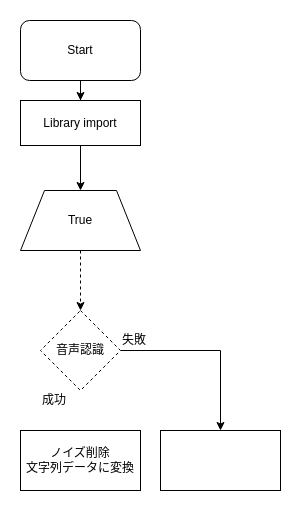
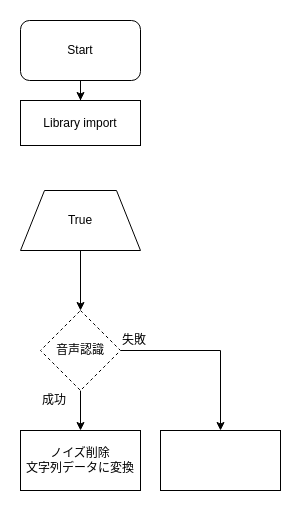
  <mxCell id="0" />
  <mxCell id="1" parent="0" />
+ <mxCell id="2" value="" style="edgeStyle=orthogonalEdgeStyle;rounded=0;orthogonalLoop=1;jettySize=auto;html=1;" edge="1" parent="1" source="4" target="10"><mxGeometry relative="1" as="geometry" /></mxCell>
  <mxCell id="3" style="edgeStyle=orthogonalEdgeStyle;rounded=0;orthogonalLoop=1;jettySize=auto;html=1;entryX=0.5;entryY=0;entryDx=0;entryDy=0;" edge="1" parent="1" source="4" target="9"><mxGeometry relative="1" as="geometry" /></mxCell>
  <mxCell id="4" value="音声認識" style="rhombus;whiteSpace=wrap;html=1;dashed=1;" vertex="1" parent="1"><mxGeometry x="40" y="310" width="80" height="80" as="geometry" /></mxCell>
  <mxCell id="5" value="" style="edgeStyle=orthogonalEdgeStyle;rounded=0;orthogonalLoop=1;jettySize=auto;html=1;" edge="1" parent="1" source="6" target="8"><mxGeometry relative="1" as="geometry" /></mxCell>
  <mxCell id="6" value="Start" style="rounded=1;whiteSpace=wrap;html=1;" vertex="1" parent="1"><mxGeometry x="20" y="20" width="120" height="60" as="geometry" /></mxCell>
- <mxCell id="7" value="" style="edgeStyle=orthogonalEdgeStyle;rounded=0;orthogonalLoop=1;jettySize=auto;html=1;" edge="1" parent="1" source="8" target="14"><mxGeometry relative="1" as="geometry" /></mxCell>
  <mxCell id="8" value="Library import" style="rounded=0;whiteSpace=wrap;html=1;" vertex="1" parent="1"><mxGeometry x="20" y="100" width="120" height="45" as="geometry" /></mxCell>
  <mxCell id="9" value="" style="rounded=0;whiteSpace=wrap;html=1;" vertex="1" parent="1"><mxGeometry x="160" y="430" width="120" height="60" as="geometry" /></mxCell>
  <mxCell id="10" value="ノイズ削除&lt;br&gt;文字列データに変換" style="rounded=0;whiteSpace=wrap;html=1;" vertex="1" parent="1"><mxGeometry x="20" y="430" width="120" height="60" as="geometry" /></mxCell>
  <mxCell id="11" value="成功" style="text;html=1;resizable=0;points=[];autosize=1;align=left;verticalAlign=top;spacingTop=-4;" vertex="1" parent="1"><mxGeometry x="40" y="390" width="40" height="10" as="geometry" /></mxCell>
  <mxCell id="12" value="失敗" style="text;html=1;resizable=0;points=[];autosize=1;align=left;verticalAlign=top;spacingTop=-4;" vertex="1" parent="1"><mxGeometry x="120" y="330" width="40" height="10" as="geometry" /></mxCell>
- <mxCell id="13" value="" style="edgeStyle=orthogonalEdgeStyle;rounded=0;orthogonalLoop=1;jettySize=auto;html=1;dashed=1;" edge="1" parent="1" source="14" target="4"><mxGeometry relative="1" as="geometry" /></mxCell>
+ <mxCell id="13" value="" style="edgeStyle=orthogonalEdgeStyle;rounded=0;orthogonalLoop=1;jettySize=auto;html=1;" edge="1" parent="1" source="14" target="4"><mxGeometry relative="1" as="geometry" /></mxCell>
  <mxCell id="14" value="True" style="shape=trapezoid;perimeter=trapezoidPerimeter;whiteSpace=wrap;html=1;" vertex="1" parent="1"><mxGeometry x="20" y="190" width="120" height="60" as="geometry" /></mxCell>
